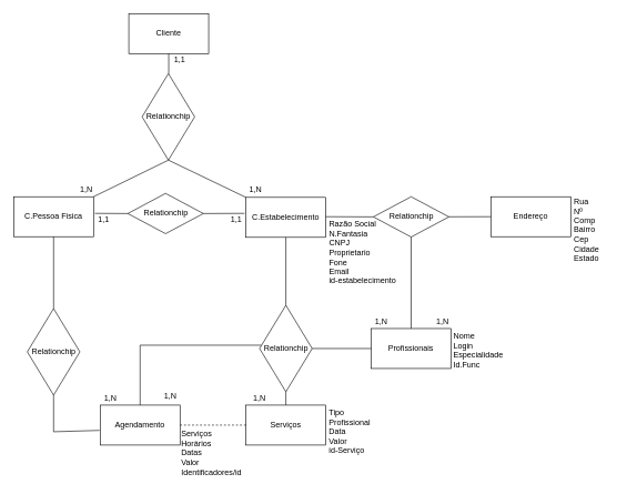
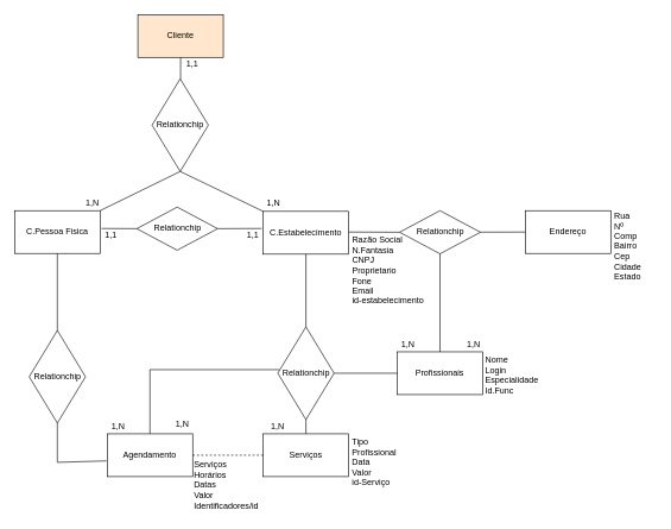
  <mxCell id="0" />
  <mxCell id="1" parent="0" />
- <mxCell id="2" value="Cliente" style="rounded=0;whiteSpace=wrap;html=1;" parent="1" vertex="1"><mxGeometry x="193" y="20" width="120" height="60" as="geometry" /></mxCell>
+ <mxCell id="2" value="Cliente" style="rounded=0;whiteSpace=wrap;html=1;fillColor=#ffe6cc;" parent="1" vertex="1"><mxGeometry x="193" y="20" width="120" height="60" as="geometry" /></mxCell>
  <mxCell id="3" value="C.Pessoa Fisica" style="rounded=0;whiteSpace=wrap;html=1;" parent="1" vertex="1"><mxGeometry x="20" y="295" width="120" height="60" as="geometry" /></mxCell>
  <mxCell id="4" value="C.Estabelecimento" style="rounded=0;whiteSpace=wrap;html=1;" parent="1" vertex="1"><mxGeometry x="369" y="296" width="120" height="60" as="geometry" /></mxCell>
  <mxCell id="5" value="Relationchip" style="rhombus;whiteSpace=wrap;html=1;direction=south;" parent="1" vertex="1"><mxGeometry x="213" y="110" width="79" height="130" as="geometry" /></mxCell>
  <mxCell id="6" value="" style="endArrow=none;html=1;rounded=0;exitX=1;exitY=0.5;exitDx=0;exitDy=0;entryX=0;entryY=0;entryDx=0;entryDy=0;" parent="1" source="5" target="4" edge="1"><mxGeometry width="50" height="50" relative="1" as="geometry"><mxPoint x="443" y="330" as="sourcePoint" /><mxPoint x="303" y="270" as="targetPoint" /></mxGeometry></mxCell>
  <mxCell id="7" value="" style="endArrow=none;html=1;rounded=0;entryX=1;entryY=0.5;entryDx=0;entryDy=0;exitX=1;exitY=0;exitDx=0;exitDy=0;" parent="1" source="3" target="5" edge="1"><mxGeometry width="50" height="50" relative="1" as="geometry"><mxPoint x="443" y="330" as="sourcePoint" /><mxPoint x="493" y="280" as="targetPoint" /></mxGeometry></mxCell>
  <mxCell id="8" value="" style="endArrow=none;html=1;rounded=0;entryX=0.5;entryY=1;entryDx=0;entryDy=0;" parent="1" target="2" edge="1"><mxGeometry width="50" height="50" relative="1" as="geometry"><mxPoint x="253" y="110" as="sourcePoint" /><mxPoint x="493" y="280" as="targetPoint" /></mxGeometry></mxCell>
  <mxCell id="9" value="1,1" style="text;html=1;align=center;verticalAlign=middle;resizable=0;points=[];autosize=1;strokeColor=none;fillColor=none;" parent="1" vertex="1"><mxGeometry x="254" y="80" width="30" height="20" as="geometry" /></mxCell>
  <mxCell id="10" value="1,N" style="text;html=1;align=center;verticalAlign=middle;resizable=0;points=[];autosize=1;strokeColor=none;fillColor=none;" parent="1" vertex="1"><mxGeometry x="114" y="275" width="30" height="20" as="geometry" /></mxCell>
  <mxCell id="11" value="1,N" style="text;html=1;align=center;verticalAlign=middle;resizable=0;points=[];autosize=1;strokeColor=none;fillColor=none;" parent="1" vertex="1"><mxGeometry x="368" y="275" width="30" height="20" as="geometry" /></mxCell>
  <mxCell id="12" value="Relationchip" style="rhombus;whiteSpace=wrap;html=1;direction=west;" parent="1" vertex="1"><mxGeometry x="191.5" y="290" width="113.5" height="60.5" as="geometry" /></mxCell>
  <mxCell id="13" value="" style="endArrow=none;html=1;rounded=0;exitX=1;exitY=0.5;exitDx=0;exitDy=0;" parent="1" source="12" edge="1"><mxGeometry width="50" height="50" relative="1" as="geometry"><mxPoint x="192" y="320" as="sourcePoint" /><mxPoint x="142" y="320" as="targetPoint" /></mxGeometry></mxCell>
  <mxCell id="14" value="" style="endArrow=none;html=1;rounded=0;entryX=0;entryY=0.5;entryDx=0;entryDy=0;exitX=-0.017;exitY=0.4;exitDx=0;exitDy=0;exitPerimeter=0;" parent="1" source="4" target="12" edge="1"><mxGeometry width="50" height="50" relative="1" as="geometry"><mxPoint x="362" y="320" as="sourcePoint" /><mxPoint x="312" y="160" as="targetPoint" /></mxGeometry></mxCell>
  <mxCell id="15" value="1,1" style="text;html=1;align=center;verticalAlign=middle;resizable=0;points=[];autosize=1;strokeColor=none;fillColor=none;" parent="1" vertex="1"><mxGeometry x="140" y="320" width="30" height="20" as="geometry" /></mxCell>
  <mxCell id="16" value="1,1" style="text;html=1;align=center;verticalAlign=middle;resizable=0;points=[];autosize=1;strokeColor=none;fillColor=none;" parent="1" vertex="1"><mxGeometry x="339" y="320" width="30" height="20" as="geometry" /></mxCell>
  <mxCell id="17" value="Endereço" style="rounded=0;whiteSpace=wrap;html=1;" parent="1" vertex="1"><mxGeometry x="737" y="295" width="120" height="60" as="geometry" /></mxCell>
  <mxCell id="18" value="Relationchip" style="rhombus;whiteSpace=wrap;html=1;direction=west;" parent="1" vertex="1"><mxGeometry x="560.5" y="295" width="113.5" height="60.5" as="geometry" /></mxCell>
  <mxCell id="19" value="" style="endArrow=none;html=1;rounded=0;exitX=1.033;exitY=0.4;exitDx=0;exitDy=0;exitPerimeter=0;entryX=1;entryY=0.5;entryDx=0;entryDy=0;" parent="1" edge="1" target="18"><mxGeometry width="50" height="50" relative="1" as="geometry"><mxPoint x="488.96" y="325" as="sourcePoint" /><mxPoint x="558" y="325" as="targetPoint" /></mxGeometry></mxCell>
  <mxCell id="20" value="" style="endArrow=none;html=1;rounded=0;entryX=0;entryY=0.5;entryDx=0;entryDy=0;" parent="1" source="18" target="17" edge="1"><mxGeometry width="50" height="50" relative="1" as="geometry"><mxPoint x="685.96" y="321" as="sourcePoint" /><mxPoint x="755" y="321" as="targetPoint" /></mxGeometry></mxCell>
  <mxCell id="21" value="&lt;div align=&quot;left&quot;&gt;Razão Social&lt;/div&gt;&lt;div align=&quot;left&quot;&gt;N.Fantasia&lt;/div&gt;&lt;div align=&quot;left&quot;&gt;CNPJ&lt;/div&gt;&lt;div align=&quot;left&quot;&gt;Proprietario&lt;/div&gt;&lt;div align=&quot;left&quot;&gt;Fone&lt;/div&gt;&lt;div align=&quot;left&quot;&gt;Email&lt;/div&gt;&lt;div align=&quot;left&quot;&gt;id-estabelecimento&lt;br&gt;&lt;/div&gt;" style="text;html=1;align=center;verticalAlign=middle;resizable=0;points=[];autosize=1;strokeColor=none;fillColor=none;" vertex="1" parent="1"><mxGeometry x="484" y="329" width="120" height="100" as="geometry" /></mxCell>
  <mxCell id="22" value="&lt;div align=&quot;left&quot;&gt;Rua&lt;/div&gt;&lt;div align=&quot;left&quot;&gt;Nº&lt;/div&gt;&lt;div align=&quot;left&quot;&gt;Comp&lt;/div&gt;&lt;div align=&quot;left&quot;&gt;Bairro&lt;/div&gt;&lt;div align=&quot;left&quot;&gt;Cep&lt;br&gt;&lt;/div&gt;&lt;div align=&quot;left&quot;&gt;Cidade&lt;br&gt;Estado&lt;br&gt;&lt;/div&gt;" style="text;html=1;align=left;verticalAlign=middle;resizable=0;points=[];autosize=1;strokeColor=none;fillColor=none;" vertex="1" parent="1"><mxGeometry x="860" y="295" width="60" height="100" as="geometry" /></mxCell>
  <mxCell id="23" value="Serviços" style="rounded=0;whiteSpace=wrap;html=1;" vertex="1" parent="1"><mxGeometry x="369" y="608" width="120" height="60" as="geometry" /></mxCell>
  <mxCell id="24" value="Relationchip" style="rhombus;whiteSpace=wrap;html=1;direction=south;" vertex="1" parent="1"><mxGeometry x="40.5" y="463" width="79" height="130" as="geometry" /></mxCell>
  <mxCell id="25" value="" style="endArrow=none;html=1;rounded=0;exitX=0.5;exitY=1;exitDx=0;exitDy=0;" edge="1" parent="1" source="3" target="24"><mxGeometry width="50" height="50" relative="1" as="geometry"><mxPoint x="82" y="361" as="sourcePoint" /><mxPoint x="202" y="456" as="targetPoint" /></mxGeometry></mxCell>
  <mxCell id="26" value="1,N" style="text;html=1;align=center;verticalAlign=middle;resizable=0;points=[];autosize=1;strokeColor=none;fillColor=none;" vertex="1" parent="1"><mxGeometry x="150" y="588" width="30" height="20" as="geometry" /></mxCell>
  <mxCell id="27" value="&lt;div align=&quot;left&quot;&gt;Serviços&lt;/div&gt;&lt;div align=&quot;left&quot;&gt;Horários&lt;/div&gt;&lt;div align=&quot;left&quot;&gt;Datas&lt;/div&gt;&lt;div align=&quot;left&quot;&gt;Valor&lt;/div&gt;&lt;div align=&quot;left&quot;&gt;Identificadores/id&lt;/div&gt;" style="text;html=1;align=left;verticalAlign=middle;resizable=0;points=[];autosize=1;strokeColor=none;fillColor=none;" vertex="1" parent="1"><mxGeometry x="270" y="640" width="110" height="80" as="geometry" /></mxCell>
  <mxCell id="28" value="&amp;nbsp;" style="text;html=1;align=center;verticalAlign=middle;resizable=0;points=[];autosize=1;strokeColor=none;fillColor=none;" vertex="1" parent="1"><mxGeometry x="632" y="430" width="20" height="20" as="geometry" /></mxCell>
  <mxCell id="29" value="Agendamento" style="rounded=0;whiteSpace=wrap;html=1;" vertex="1" parent="1"><mxGeometry x="150" y="608" width="120" height="60" as="geometry" /></mxCell>
  <mxCell id="30" value="Relationchip" style="rhombus;whiteSpace=wrap;html=1;direction=south;" vertex="1" parent="1"><mxGeometry x="389.5" y="458" width="79" height="130" as="geometry" /></mxCell>
  <mxCell id="31" value="&lt;div align=&quot;left&quot;&gt;Tipo&lt;/div&gt;&lt;div align=&quot;left&quot;&gt;Profissional&lt;br&gt;&lt;/div&gt;&lt;div align=&quot;left&quot;&gt;Data&lt;br&gt;Valor&lt;br&gt;id-Serviço&lt;/div&gt;" style="text;html=1;align=left;verticalAlign=middle;resizable=0;points=[];autosize=1;strokeColor=none;fillColor=none;" vertex="1" parent="1"><mxGeometry x="492" y="608" width="80" height="80" as="geometry" /></mxCell>
  <mxCell id="32" value="" style="endArrow=none;html=1;rounded=0;entryX=1;entryY=0.5;entryDx=0;entryDy=0;exitX=0.5;exitY=0;exitDx=0;exitDy=0;" edge="1" parent="1" source="23" target="30"><mxGeometry width="50" height="50" relative="1" as="geometry"><mxPoint x="402" y="638" as="sourcePoint" /><mxPoint x="452" y="588" as="targetPoint" /></mxGeometry></mxCell>
  <mxCell id="33" value="" style="endArrow=none;html=1;rounded=0;entryX=0.5;entryY=1;entryDx=0;entryDy=0;exitX=0;exitY=0.5;exitDx=0;exitDy=0;" edge="1" parent="1" source="30" target="4"><mxGeometry width="50" height="50" relative="1" as="geometry"><mxPoint x="402" y="570" as="sourcePoint" /><mxPoint x="452" y="520" as="targetPoint" /></mxGeometry></mxCell>
  <mxCell id="34" value="" style="endArrow=none;html=1;rounded=0;exitX=0;exitY=0.5;exitDx=0;exitDy=0;entryX=1;entryY=0.5;entryDx=0;entryDy=0;dashed=1;" edge="1" parent="1" source="23" target="29"><mxGeometry width="50" height="50" relative="1" as="geometry"><mxPoint x="402" y="638" as="sourcePoint" /><mxPoint x="292" y="638" as="targetPoint" /></mxGeometry></mxCell>
  <mxCell id="35" value="" style="endArrow=none;html=1;rounded=0;entryX=1;entryY=0.5;entryDx=0;entryDy=0;exitX=-0.008;exitY=0.633;exitDx=0;exitDy=0;exitPerimeter=0;" edge="1" parent="1" source="29" target="24"><mxGeometry width="50" height="50" relative="1" as="geometry"><mxPoint x="402" y="638" as="sourcePoint" /><mxPoint x="452" y="588" as="targetPoint" /><Array as="points"><mxPoint x="80" y="648" /></Array></mxGeometry></mxCell>
  <mxCell id="36" value="" style="endArrow=none;html=1;rounded=0;entryX=0.5;entryY=0;entryDx=0;entryDy=0;" edge="1" parent="1" target="29"><mxGeometry width="50" height="50" relative="1" as="geometry"><mxPoint x="392" y="518" as="sourcePoint" /><mxPoint x="232" y="518" as="targetPoint" /><Array as="points"><mxPoint x="210" y="518" /></Array></mxGeometry></mxCell>
  <mxCell id="37" value="1,N" style="text;html=1;align=center;verticalAlign=middle;resizable=0;points=[];autosize=1;strokeColor=none;fillColor=none;" vertex="1" parent="1"><mxGeometry x="374" y="588" width="30" height="20" as="geometry" /></mxCell>
  <mxCell id="38" value="&lt;div&gt;Profissionais&lt;/div&gt;" style="rounded=0;whiteSpace=wrap;html=1;" vertex="1" parent="1"><mxGeometry x="557.25" y="493" width="120" height="60" as="geometry" /></mxCell>
  <mxCell id="39" value="" style="endArrow=none;html=1;rounded=0;entryX=0.5;entryY=0;entryDx=0;entryDy=0;exitX=0.5;exitY=0;exitDx=0;exitDy=0;" edge="1" parent="1" source="38" target="18"><mxGeometry width="50" height="50" relative="1" as="geometry"><mxPoint x="612" y="720" as="sourcePoint" /><mxPoint x="452" y="500" as="targetPoint" /></mxGeometry></mxCell>
  <mxCell id="40" value="" style="endArrow=none;html=1;rounded=0;entryX=0;entryY=0.5;entryDx=0;entryDy=0;exitX=0.5;exitY=0;exitDx=0;exitDy=0;" edge="1" parent="1" source="30" target="38"><mxGeometry width="50" height="50" relative="1" as="geometry"><mxPoint x="402" y="317" as="sourcePoint" /><mxPoint x="452" y="267" as="targetPoint" /></mxGeometry></mxCell>
  <mxCell id="41" value="&lt;div align=&quot;left&quot;&gt;Nome&lt;/div&gt;&lt;div align=&quot;left&quot;&gt;Login&lt;br&gt;Especialidade&lt;br&gt;Id.Func&lt;/div&gt;&lt;div align=&quot;left&quot;&gt;&lt;br&gt;&lt;/div&gt;" style="text;html=1;align=left;verticalAlign=middle;resizable=0;points=[];autosize=1;strokeColor=none;fillColor=none;" vertex="1" parent="1"><mxGeometry x="679" y="493" width="90" height="80" as="geometry" /></mxCell>
  <mxCell id="42" value="1,N" style="text;html=1;align=center;verticalAlign=middle;resizable=0;points=[];autosize=1;strokeColor=none;fillColor=none;" vertex="1" parent="1"><mxGeometry x="649" y="473" width="30" height="20" as="geometry" /></mxCell>
  <mxCell id="43" value="1,N" style="text;html=1;align=center;verticalAlign=middle;resizable=0;points=[];autosize=1;strokeColor=none;fillColor=none;" vertex="1" parent="1"><mxGeometry x="557.25" y="473" width="30" height="20" as="geometry" /></mxCell>
  <mxCell id="44" value="1,N" style="text;html=1;align=center;verticalAlign=middle;resizable=0;points=[];autosize=1;strokeColor=none;fillColor=none;" vertex="1" parent="1"><mxGeometry x="240" y="585" width="30" height="20" as="geometry" /></mxCell>
